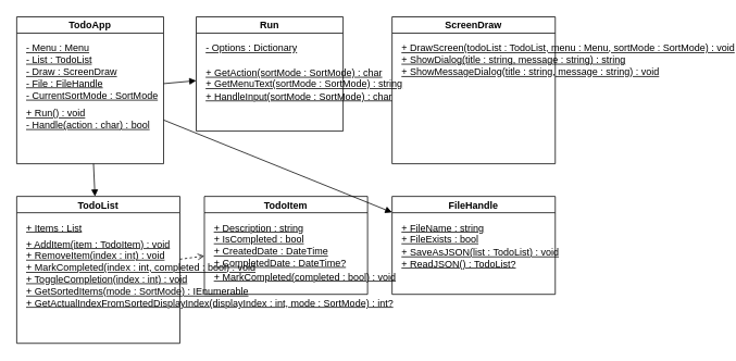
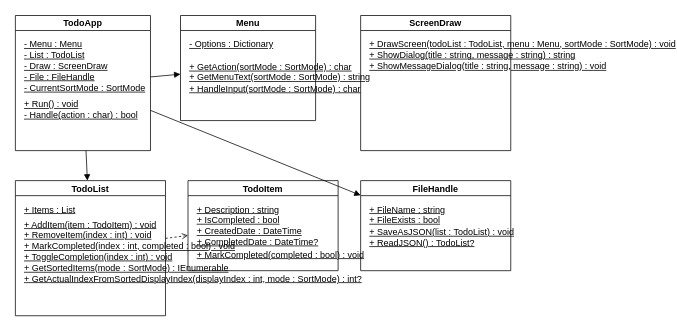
  <mxCell id="0" />
  <mxCell id="1" parent="0" />
  <mxCell id="2" value="TodoApp" style="swimlane;childLayout=stackLayout;horizontal=1;startSize=20;" vertex="1" parent="1"><mxGeometry x="20" y="20" width="180" height="180" as="geometry" /></mxCell>
  <mxCell id="3" value="&lt;u&gt;- Menu : Menu&lt;/u&gt;&#10;&lt;u&gt;- List : TodoList&lt;/u&gt;&#10;&lt;u&gt;- Draw : ScreenDraw&lt;/u&gt;&#10;&lt;u&gt;- File : FileHandle&lt;/u&gt;&#10;&lt;u&gt;- CurrentSortMode : SortMode&lt;/u&gt;" style="text;html=1;align=left;verticalAlign=top;spacingLeft=10;spacingTop=5;" vertex="1" parent="2"><mxGeometry x="0" y="20" width="180" height="80" as="geometry" /></mxCell>
  <mxCell id="4" value="&lt;u&gt;+ Run() : void&lt;/u&gt;&#10;&lt;u&gt;- Handle(action : char) : bool&lt;/u&gt;" style="text;html=1;align=left;verticalAlign=top;spacingLeft=10;spacingTop=5;" vertex="1" parent="2"><mxGeometry x="0" y="100" width="180" height="60" as="geometry" /></mxCell>
- <mxCell id="5" value="Run" style="swimlane;childLayout=stackLayout;horizontal=1;startSize=20;" vertex="1" parent="1"><mxGeometry x="240" y="20" width="180" height="140" as="geometry" /></mxCell>
+ <mxCell id="5" value="Menu" style="swimlane;childLayout=stackLayout;horizontal=1;startSize=20;" vertex="1" parent="1"><mxGeometry x="240" y="20" width="180" height="140" as="geometry" /></mxCell>
  <mxCell id="6" value="&lt;u&gt;- Options : Dictionary&lt;char, string&gt;&lt;/u&gt;" style="text;html=1;align=left;verticalAlign=top;spacingLeft=10;spacingTop=5;" vertex="1" parent="5"><mxGeometry x="0" y="20" width="180" height="30" as="geometry" /></mxCell>
  <mxCell id="7" value="&lt;u&gt;+ GetAction(sortMode : SortMode) : char&lt;/u&gt;&#10;&lt;u&gt;+ GetMenuText(sortMode : SortMode) : string&lt;/u&gt;&#10;&lt;u&gt;+ HandleInput(sortMode : SortMode) : char&lt;/u&gt;" style="text;html=1;align=left;verticalAlign=top;spacingLeft=10;spacingTop=5;" vertex="1" parent="5"><mxGeometry x="0" y="50" width="180" height="60" as="geometry" /></mxCell>
  <mxCell id="8" value="TodoList" style="swimlane;childLayout=stackLayout;horizontal=1;startSize=20;" vertex="1" parent="1"><mxGeometry x="20" y="240" width="200" height="180" as="geometry" /></mxCell>
  <mxCell id="9" value="&lt;u&gt;+ Items : List&lt;TodoItem&gt;&lt;/u&gt;" style="text;html=1;align=left;verticalAlign=top;spacingLeft=10;spacingTop=5;" vertex="1" parent="8"><mxGeometry x="0" y="20" width="200" height="20" as="geometry" /></mxCell>
  <mxCell id="10" value="&lt;u&gt;+ AddItem(item : TodoItem) : void&lt;/u&gt;&#10;&lt;u&gt;+ RemoveItem(index : int) : void&lt;/u&gt;&#10;&lt;u&gt;+ MarkCompleted(index : int, completed : bool) : void&lt;/u&gt;&#10;&lt;u&gt;+ ToggleCompletion(index : int) : void&lt;/u&gt;&#10;&lt;u&gt;+ GetSortedItems(mode : SortMode) : IEnumerable&lt;TodoItem&gt;&lt;/u&gt;&#10;&lt;u&gt;+ GetActualIndexFromSortedDisplayIndex(displayIndex : int, mode : SortMode) : int?&lt;/u&gt;" style="text;html=1;align=left;verticalAlign=top;spacingLeft=10;spacingTop=5;" vertex="1" parent="8"><mxGeometry x="0" y="40" width="200" height="120" as="geometry" /></mxCell>
  <mxCell id="11" value="TodoItem" style="swimlane;childLayout=stackLayout;horizontal=1;startSize=20;" vertex="1" parent="1"><mxGeometry x="250" y="240" width="200" height="120" as="geometry" /></mxCell>
  <mxCell id="12" value="&lt;u&gt;+ Description : string&lt;/u&gt;&#10;&lt;u&gt;+ IsCompleted : bool&lt;/u&gt;&#10;&lt;u&gt;+ CreatedDate : DateTime&lt;/u&gt;&#10;&lt;u&gt;+ CompletedDate : DateTime?&lt;/u&gt;" style="text;html=1;align=left;verticalAlign=top;spacingLeft=10;spacingTop=5;" vertex="1" parent="11"><mxGeometry x="0" y="20" width="200" height="60" as="geometry" /></mxCell>
  <mxCell id="13" value="&lt;u&gt;+ MarkCompleted(completed : bool) : void&lt;/u&gt;" style="text;html=1;align=left;verticalAlign=top;spacingLeft=10;spacingTop=5;" vertex="1" parent="11"><mxGeometry x="0" y="80" width="200" height="20" as="geometry" /></mxCell>
  <mxCell id="14" value="ScreenDraw" style="swimlane;childLayout=stackLayout;horizontal=1;startSize=20;" vertex="1" parent="1"><mxGeometry x="480" y="20" width="200" height="180" as="geometry" /></mxCell>
  <mxCell id="15" value="&lt;u&gt;+ DrawScreen(todoList : TodoList, menu : Menu, sortMode : SortMode) : void&lt;/u&gt;&#10;&lt;u&gt;+ ShowDialog(title : string, message : string) : string&lt;/u&gt;&#10;&lt;u&gt;+ ShowMessageDialog(title : string, message : string) : void&lt;/u&gt;" style="text;html=1;align=left;verticalAlign=top;spacingLeft=10;spacingTop=5;" vertex="1" parent="14"><mxGeometry x="0" y="20" width="200" height="100" as="geometry" /></mxCell>
  <mxCell id="16" value="FileHandle" style="swimlane;childLayout=stackLayout;horizontal=1;startSize=20;" vertex="1" parent="1"><mxGeometry x="480" y="240" width="200" height="120" as="geometry" /></mxCell>
  <mxCell id="17" value="&lt;u&gt;+ FileName : string&lt;/u&gt;&#10;&lt;u&gt;+ FileExists : bool&lt;/u&gt;" style="text;html=1;align=left;verticalAlign=top;spacingLeft=10;spacingTop=5;" vertex="1" parent="16"><mxGeometry x="0" y="20" width="200" height="30" as="geometry" /></mxCell>
  <mxCell id="18" value="&lt;u&gt;+ SaveAsJSON(list : TodoList) : void&lt;/u&gt;&#10;&lt;u&gt;+ ReadJSON() : TodoList?&lt;/u&gt;" style="text;html=1;align=left;verticalAlign=top;spacingLeft=10;spacingTop=5;" vertex="1" parent="16"><mxGeometry x="0" y="50" width="200" height="40" as="geometry" /></mxCell>
  <mxCell id="19" style="endArrow=block;endFill=1;" edge="1" parent="1" source="2" target="5"><mxGeometry relative="1" as="geometry" /></mxCell>
  <mxCell id="20" style="endArrow=block;endFill=1;" edge="1" parent="1" source="2" target="8"><mxGeometry relative="1" as="geometry" /></mxCell>
  <mxCell id="21" style="endArrow=block;endFill=1;" edge="1" parent="1" source="2" target="16"><mxGeometry relative="1" as="geometry" /></mxCell>
  <mxCell id="22" style="endArrow=open;endFill=0;dashed=1;" edge="1" parent="1" source="8" target="11"><mxGeometry relative="1" as="geometry" /></mxCell>
